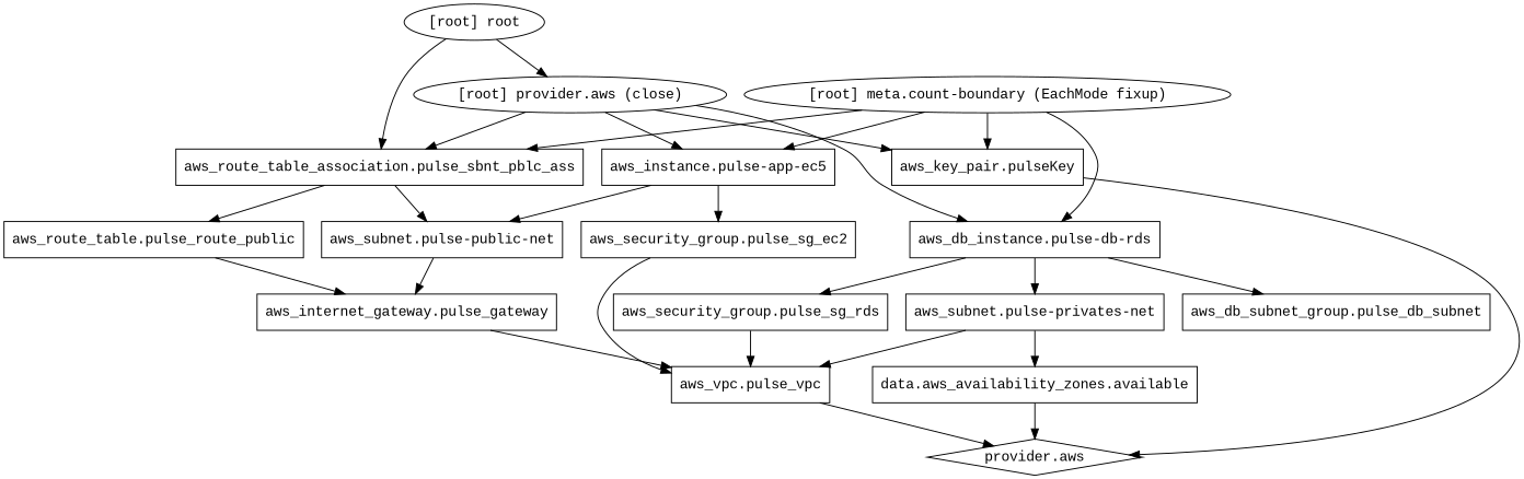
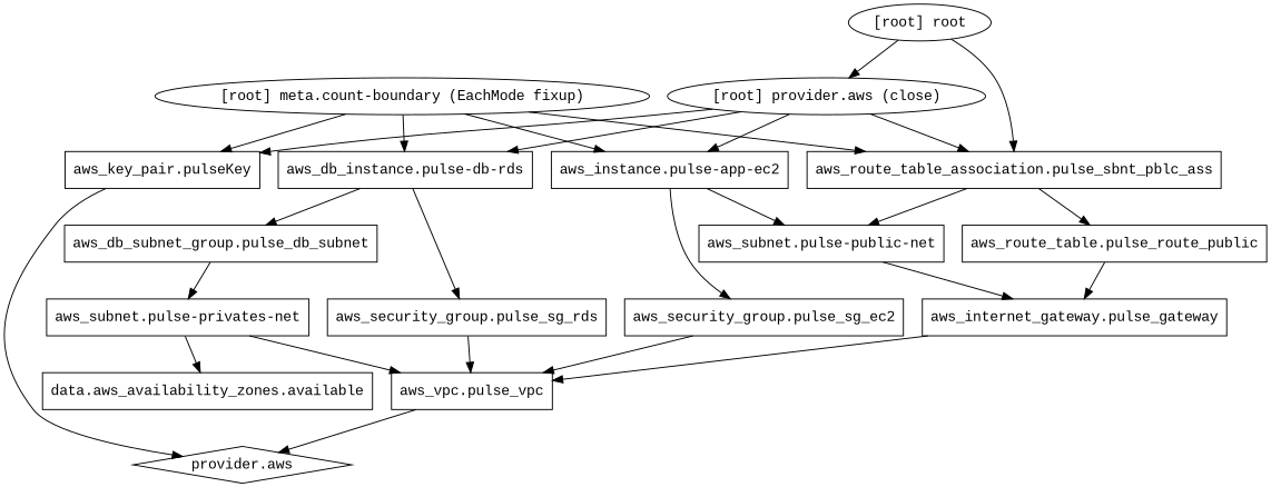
  digraph {
    compound=true
    fontname="Liberation Mono"
    newrank=true
    node [fontname="Liberation Mono" shape=box]
    edge [fontname="Liberation Mono"]
    n1 [label="aws_db_instance.pulse-db-rds"]
    n2 [label="aws_db_subnet_group.pulse_db_subnet"]
    n3 [label="aws_security_group.pulse_sg_rds"]
    n4 [label="aws_subnet.pulse-privates-net"]
-   n5 [label="aws_instance.pulse-app-ec5"]
+   n5 [label="aws_instance.pulse-app-ec2"]
    n6 [label="aws_security_group.pulse_sg_ec2"]
    n7 [label="aws_subnet.pulse-public-net"]
    n8 [label="aws_internet_gateway.pulse_gateway"]
    n9 [label="aws_vpc.pulse_vpc"]
    n10 [label="aws_key_pair.pulseKey"]
    n11 [label="provider.aws" shape=diamond]
    n12 [label="aws_route_table.pulse_route_public"]
    n13 [label="aws_route_table_association.pulse_sbnt_pblc_ass"]
    n14 [label="data.aws_availability_zones.available"]
    "[root] meta.count-boundary (EachMode fixup)" [shape=""]
    "[root] provider.aws (close)" [shape=""]
    "[root] root" [shape=""]
    subgraph sub_1 {
      n1
      n2
      n3
      n4
      n5
      n6
      n7
      n8
      n9
      n10
      n11
      n12
      n13
      n14
      "[root] meta.count-boundary (EachMode fixup)"
      "[root] provider.aws (close)"
      "[root] root"
    }
    n1 -> n2
    n1 -> n3
-   n1 -> n4
+   n2 -> n4
    n3 -> n9
    n4 -> n9
    n4 -> n14
    n5 -> n6
    n5 -> n7
    n6 -> n9
    n7 -> n8
    n8 -> n9
    n9 -> n11
    n10 -> n11
    n12 -> n8
    n13 -> n7
    n13 -> n12
-   n14 -> n11
    "[root] meta.count-boundary (EachMode fixup)" -> n1
    "[root] meta.count-boundary (EachMode fixup)" -> n5
    "[root] meta.count-boundary (EachMode fixup)" -> n10
    "[root] meta.count-boundary (EachMode fixup)" -> n13
    "[root] provider.aws (close)" -> n1
    "[root] provider.aws (close)" -> n5
    "[root] provider.aws (close)" -> n10
    "[root] provider.aws (close)" -> n13
    "[root] root" -> n13
    "[root] root" -> "[root] provider.aws (close)"
  }
